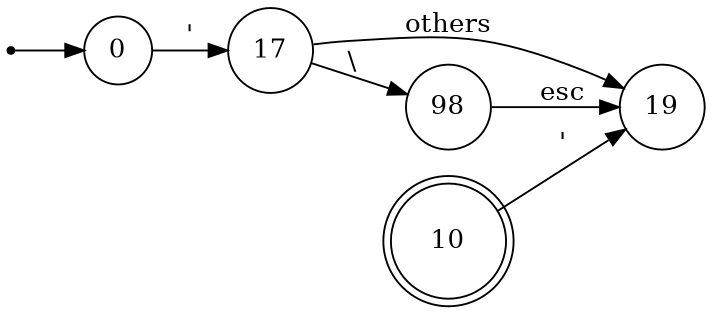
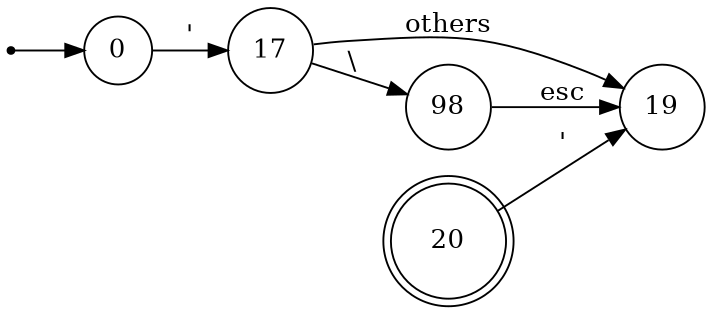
  digraph {
    rankdir=LR
    node [shape=circle]
    s [shape=point]
    0
    17
    19
    n5 [label=98]
-   20 [shape=doublecircle label=10]
+   20 [shape=doublecircle]
    s -> 0
    0 -> 17 [label="'"]
    17 -> 19 [label=others]
    17 -> n5 [label="\\"]
    n5 -> 19 [label=esc]
    20 -> 19 [label="'"]
  }
